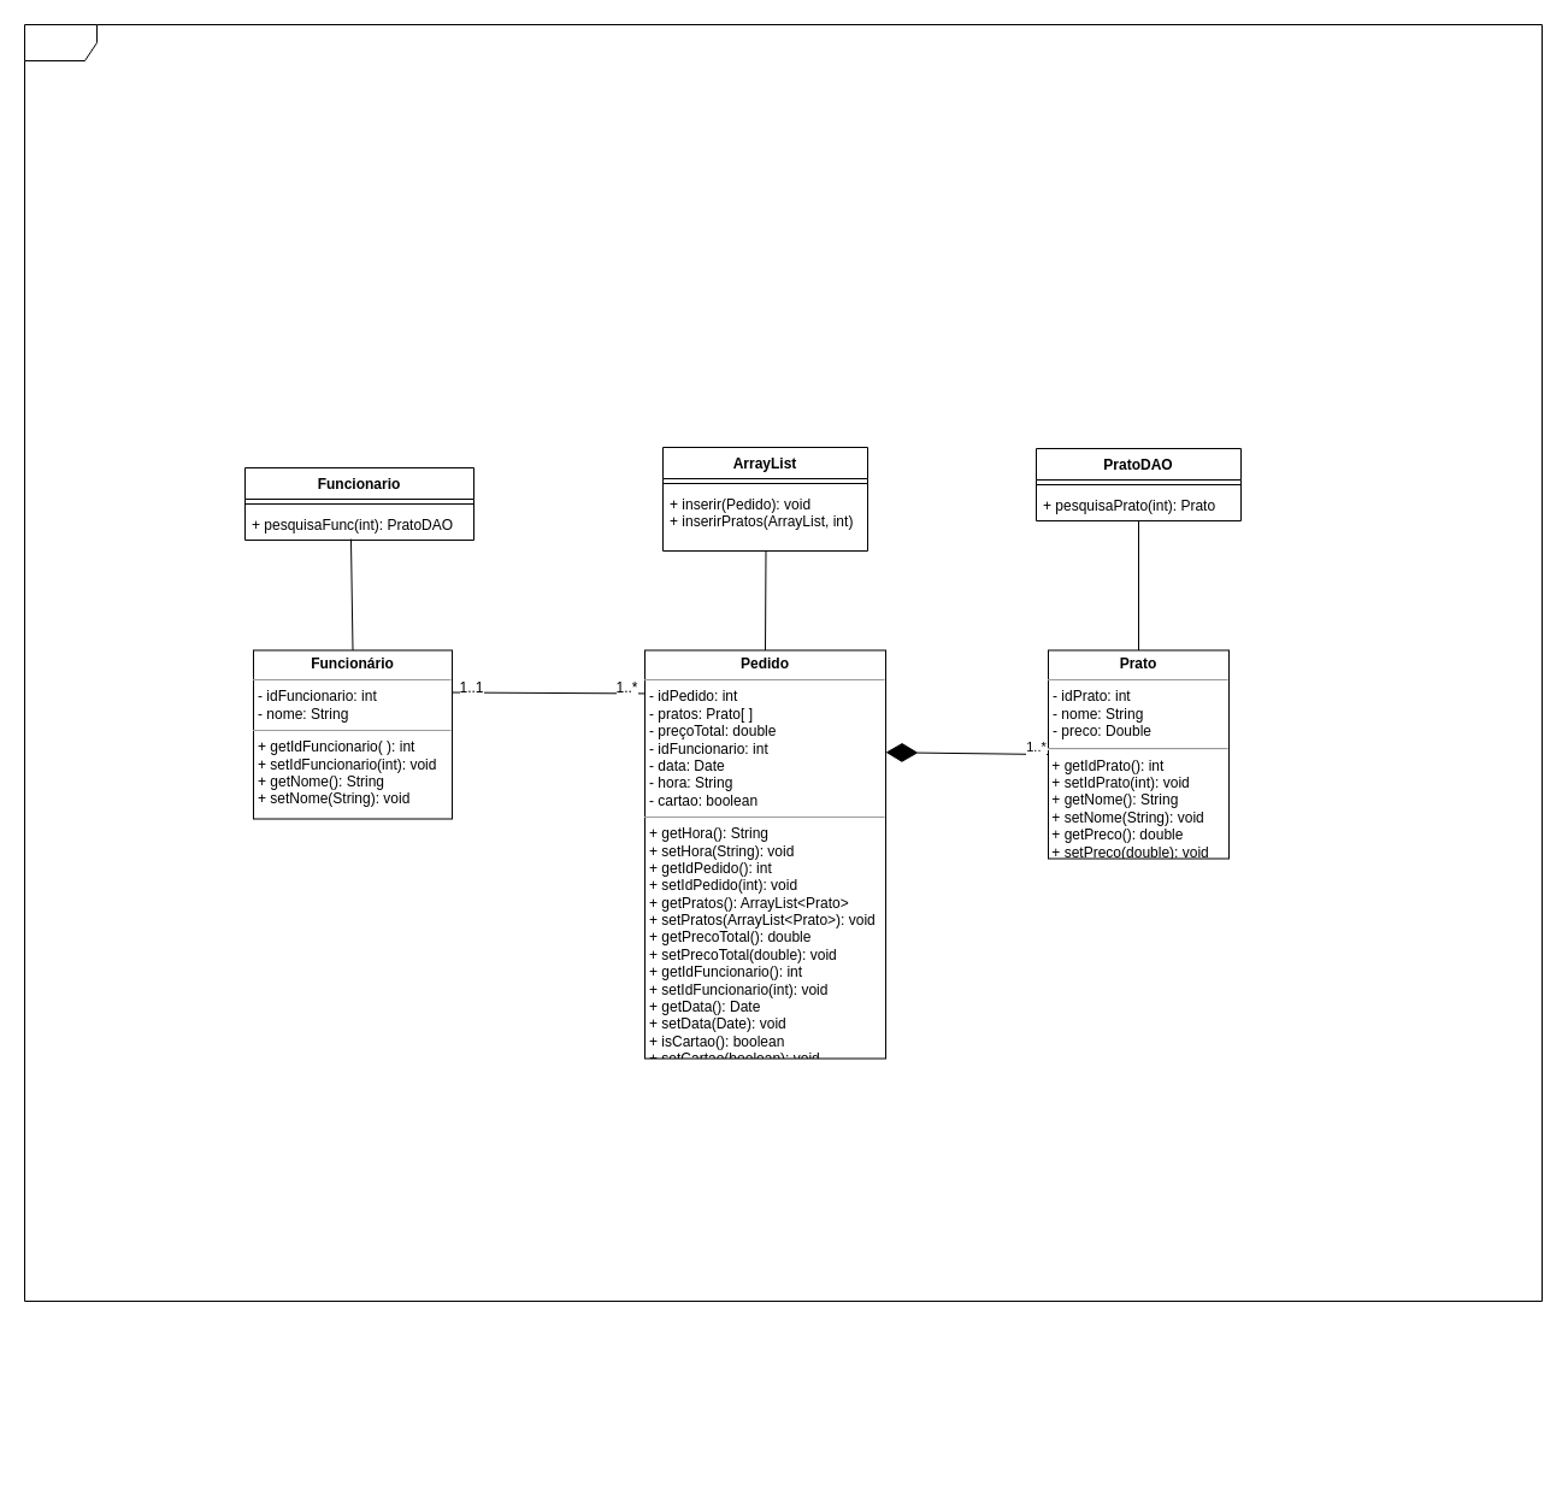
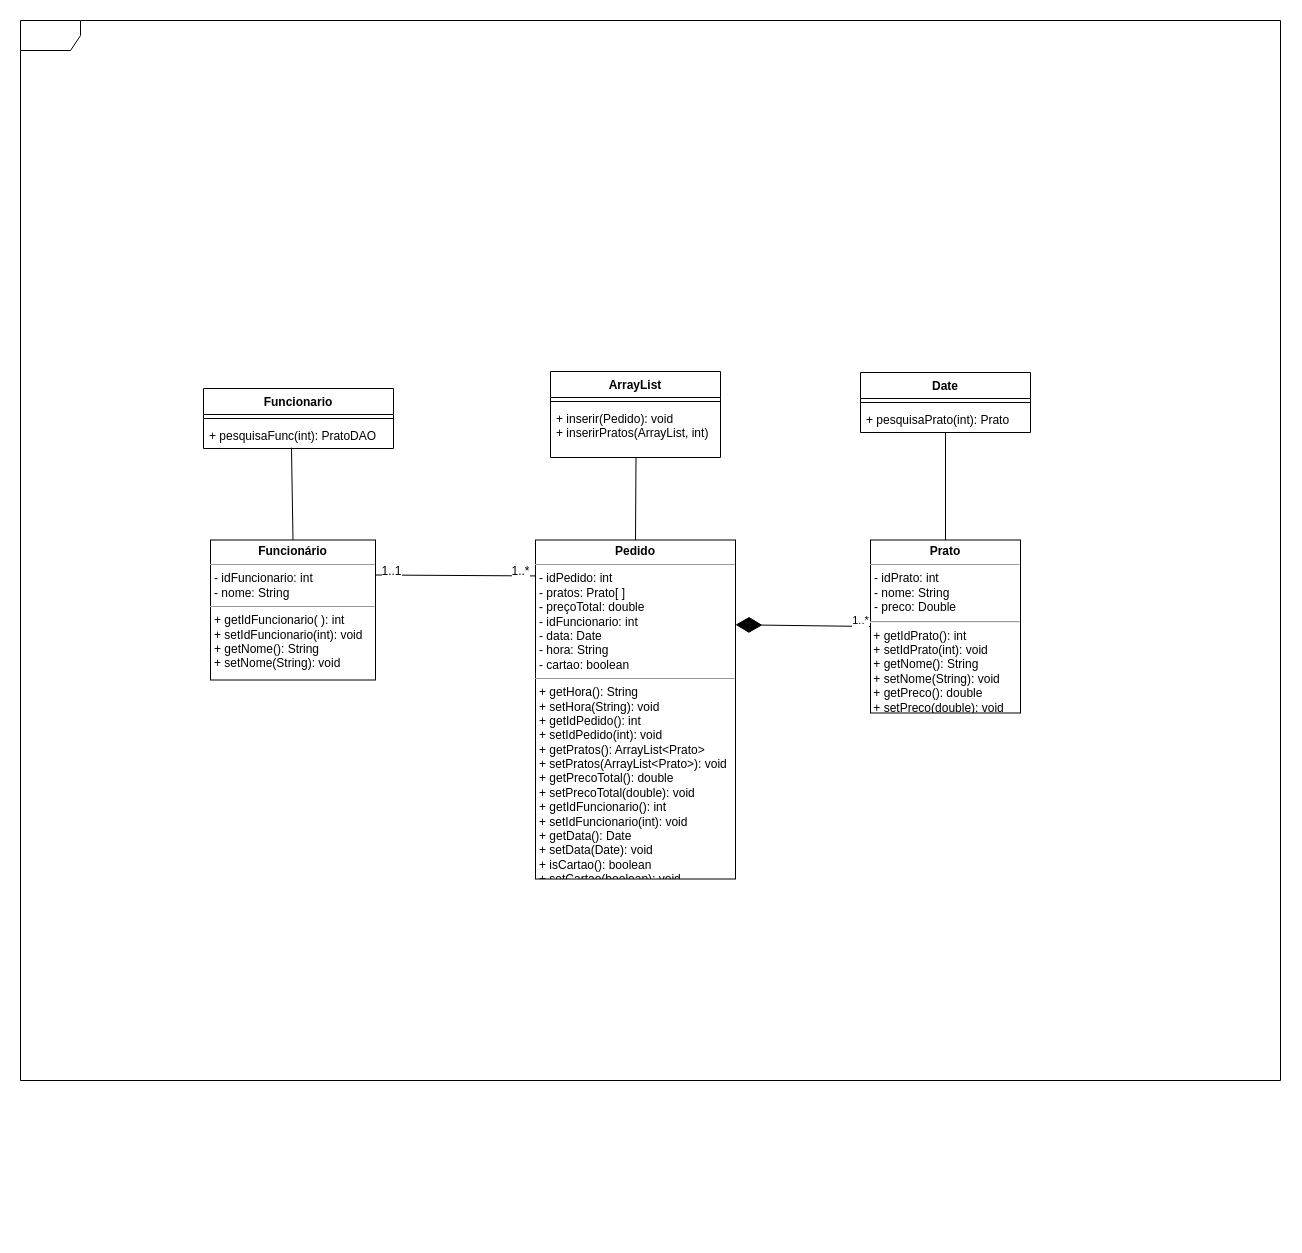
  <mxCell id="0" />
  <mxCell id="1" parent="0" />
  <mxCell id="2" value="" style="shape=umlFrame;whiteSpace=wrap;html=1;rounded=0;shadow=0;comic=0;labelBackgroundColor=none;strokeColor=#000000;strokeWidth=1;fillColor=#ffffff;fontFamily=Verdana;fontSize=10;fontColor=#000000;align=center;" parent="1" vertex="1"><mxGeometry x="20" y="20" width="1260" height="1060" as="geometry" /></mxCell>
  <mxCell id="3" style="edgeStyle=orthogonalEdgeStyle;rounded=0;html=1;dashed=1;labelBackgroundColor=none;startFill=0;endArrow=open;endFill=0;endSize=10;fontFamily=Verdana;fontSize=10;" parent="1" edge="1"><mxGeometry relative="1" as="geometry"><Array as="points"><mxPoint x="900" y="923" /></Array><mxPoint x="960" y="922.429" as="sourcePoint" /></mxGeometry></mxCell>
  <mxCell id="4" style="edgeStyle=orthogonalEdgeStyle;rounded=0;html=1;dashed=1;labelBackgroundColor=none;startFill=0;endArrow=open;endFill=0;endSize=10;fontFamily=Verdana;fontSize=10;" parent="1" edge="1"><mxGeometry relative="1" as="geometry"><Array as="points" /><mxPoint x="1040" y="805" as="sourcePoint" /></mxGeometry></mxCell>
  <mxCell id="5" style="edgeStyle=orthogonalEdgeStyle;rounded=0;html=1;dashed=1;labelBackgroundColor=none;startFill=0;endArrow=open;endFill=0;endSize=10;fontFamily=Verdana;fontSize=10;" parent="1" edge="1"><mxGeometry relative="1" as="geometry"><Array as="points"><mxPoint x="855" y="1172" /><mxPoint x="855" y="1172" /></Array><mxPoint x="854.429" y="1165" as="sourcePoint" /></mxGeometry></mxCell>
  <mxCell id="6" style="edgeStyle=orthogonalEdgeStyle;rounded=0;html=1;dashed=1;labelBackgroundColor=none;startFill=0;endArrow=open;endFill=0;endSize=10;fontFamily=Verdana;fontSize=10;" parent="1" edge="1"><mxGeometry relative="1" as="geometry"><Array as="points"><mxPoint x="860" y="722" /></Array><mxPoint x="800" y="722.429" as="targetPoint" /></mxGeometry></mxCell>
  <mxCell id="7" style="edgeStyle=orthogonalEdgeStyle;rounded=0;html=1;dashed=1;labelBackgroundColor=none;startFill=0;endArrow=open;endFill=0;endSize=10;fontFamily=Verdana;fontSize=10;" parent="1" edge="1"><mxGeometry relative="1" as="geometry"><Array as="points"><mxPoint x="720" y="1231" /><mxPoint x="720" y="1231" /></Array><mxPoint x="690" y="1231" as="sourcePoint" /></mxGeometry></mxCell>
  <mxCell id="8" value="&lt;p style=&quot;margin: 0px ; margin-top: 4px ; text-align: center&quot;&gt;&lt;b&gt;Pedido&lt;/b&gt;&lt;/p&gt;&lt;hr size=&quot;1&quot;&gt;&lt;p style=&quot;margin: 0px ; margin-left: 4px&quot;&gt;- idPedido: int&lt;/p&gt;&lt;p style=&quot;margin: 0px ; margin-left: 4px&quot;&gt;- pratos: Prato[ ]&lt;br&gt;- preçoTotal: double&lt;/p&gt;&lt;p style=&quot;margin: 0px ; margin-left: 4px&quot;&gt;- idFuncionario: int&lt;/p&gt;&lt;p style=&quot;margin: 0px ; margin-left: 4px&quot;&gt;- data: Date&lt;/p&gt;&lt;p style=&quot;margin: 0px ; margin-left: 4px&quot;&gt;- hora: String&lt;/p&gt;&lt;p style=&quot;margin: 0px ; margin-left: 4px&quot;&gt;- cartao: boolean&lt;/p&gt;&lt;hr size=&quot;1&quot;&gt;&lt;p style=&quot;margin: 0px ; margin-left: 4px&quot;&gt;+&amp;nbsp;getHora(): String&lt;/p&gt;&lt;p style=&quot;margin: 0px ; margin-left: 4px&quot;&gt;+&amp;nbsp;setHora(String): void&lt;/p&gt;&lt;p style=&quot;margin: 0px ; margin-left: 4px&quot;&gt;+&amp;nbsp;getIdPedido(): int&lt;/p&gt;&lt;p style=&quot;margin: 0px ; margin-left: 4px&quot;&gt;+ setIdPedido(int): void&lt;/p&gt;&lt;p style=&quot;margin: 0px ; margin-left: 4px&quot;&gt;+&amp;nbsp;getPratos(): ArrayList&amp;lt;Prato&amp;gt;&lt;/p&gt;&lt;p style=&quot;margin: 0px ; margin-left: 4px&quot;&gt;+&amp;nbsp;setPratos(ArrayList&amp;lt;Prato&amp;gt;): void&lt;/p&gt;&lt;p style=&quot;margin: 0px ; margin-left: 4px&quot;&gt;+&amp;nbsp;getPrecoTotal(): double&lt;/p&gt;&lt;p style=&quot;margin: 0px ; margin-left: 4px&quot;&gt;+&amp;nbsp;setPrecoTotal(double): void&lt;/p&gt;&lt;p style=&quot;margin: 0px ; margin-left: 4px&quot;&gt;+&amp;nbsp;getIdFuncionario(): int&lt;/p&gt;&lt;p style=&quot;margin: 0px ; margin-left: 4px&quot;&gt;+&amp;nbsp;setIdFuncionario(int): void&lt;/p&gt;&lt;p style=&quot;margin: 0px ; margin-left: 4px&quot;&gt;+&amp;nbsp;getData(): Date&lt;/p&gt;&lt;p style=&quot;margin: 0px ; margin-left: 4px&quot;&gt;+ setData(Date): void&lt;/p&gt;&lt;p style=&quot;margin: 0px ; margin-left: 4px&quot;&gt;+&amp;nbsp;isCartao(): boolean&lt;/p&gt;&lt;p style=&quot;margin: 0px ; margin-left: 4px&quot;&gt;+&amp;nbsp;setCartao(boolean): void&lt;/p&gt;&lt;p style=&quot;margin: 0px ; margin-left: 4px&quot;&gt;&lt;br&gt;&lt;/p&gt;&lt;p style=&quot;margin: 0px ; margin-left: 4px&quot;&gt;&lt;br&gt;&lt;/p&gt;" style="verticalAlign=top;align=left;overflow=fill;fontSize=12;fontFamily=Helvetica;html=1;rounded=0;shadow=0;comic=0;labelBackgroundColor=none;strokeColor=#000000;strokeWidth=1;fillColor=#ffffff;" parent="1" vertex="1"><mxGeometry x="535" y="539.5" width="200" height="339" as="geometry" /></mxCell>
  <mxCell id="9" value="&lt;p style=&quot;margin: 0px ; margin-top: 4px ; text-align: center&quot;&gt;&lt;b&gt;Prato&lt;/b&gt;&lt;/p&gt;&lt;hr size=&quot;1&quot;&gt;&lt;p style=&quot;margin: 0px ; margin-left: 4px&quot;&gt;- idPrato: int&lt;/p&gt;&lt;p style=&quot;margin: 0px ; margin-left: 4px&quot;&gt;-&amp;nbsp;&lt;span&gt;nome: String&lt;/span&gt;&lt;/p&gt;&lt;p style=&quot;margin: 0px ; margin-left: 4px&quot;&gt;- preco: Double&amp;nbsp;&lt;/p&gt;&lt;hr&gt;&amp;nbsp;+&amp;nbsp;getIdPrato(): int&lt;br&gt;&amp;nbsp;+&amp;nbsp;setIdPrato(int): void&lt;br&gt;&amp;nbsp;+&amp;nbsp;getNome(): String&lt;br&gt;&amp;nbsp;+&amp;nbsp;setNome(String): void&lt;br&gt;&amp;nbsp;+&amp;nbsp;getPreco(): double&lt;br&gt;&amp;nbsp;+&amp;nbsp;setPreco(double): void&lt;br&gt;" style="verticalAlign=top;align=left;overflow=fill;fontSize=12;fontFamily=Helvetica;html=1;rounded=0;shadow=0;comic=0;labelBackgroundColor=none;strokeColor=#000000;strokeWidth=1;fillColor=#ffffff;" parent="1" vertex="1"><mxGeometry x="870" y="539.5" width="150" height="173" as="geometry" /></mxCell>
  <mxCell id="10" style="edgeStyle=orthogonalEdgeStyle;rounded=0;html=1;dashed=1;labelBackgroundColor=none;startFill=0;endArrow=open;endFill=0;endSize=10;fontFamily=Verdana;fontSize=10;" parent="1" edge="1"><mxGeometry relative="1" as="geometry"><Array as="points"><mxPoint x="630" y="692" /><mxPoint x="630" y="662" /></Array><mxPoint x="560" y="692.429" as="sourcePoint" /></mxGeometry></mxCell>
  <mxCell id="11" style="edgeStyle=orthogonalEdgeStyle;rounded=0;html=1;dashed=1;labelBackgroundColor=none;startFill=0;endArrow=open;endFill=0;endSize=10;fontFamily=Verdana;fontSize=10;" parent="1" edge="1"><mxGeometry relative="1" as="geometry"><mxPoint x="560" y="722" as="sourcePoint" /></mxGeometry></mxCell>
  <mxCell id="12" style="edgeStyle=orthogonalEdgeStyle;rounded=0;html=1;dashed=1;labelBackgroundColor=none;startFill=0;endArrow=open;endFill=0;endSize=10;fontFamily=Verdana;fontSize=10;" parent="1" edge="1"><mxGeometry relative="1" as="geometry"><Array as="points"><mxPoint x="610" y="782" /><mxPoint x="610" y="844" /></Array><mxPoint x="560" y="782.429" as="sourcePoint" /></mxGeometry></mxCell>
  <mxCell id="13" style="edgeStyle=orthogonalEdgeStyle;rounded=0;html=1;dashed=1;labelBackgroundColor=none;startFill=0;endArrow=open;endFill=0;endSize=10;fontFamily=Verdana;fontSize=10;" parent="1" edge="1"><mxGeometry relative="1" as="geometry"><Array as="points"><mxPoint x="660" y="762" /><mxPoint x="660" y="762" /></Array><mxPoint x="560" y="762.429" as="sourcePoint" /></mxGeometry></mxCell>
  <mxCell id="14" style="edgeStyle=orthogonalEdgeStyle;rounded=0;html=1;dashed=1;labelBackgroundColor=none;startFill=0;endArrow=open;endFill=0;endSize=10;fontFamily=Verdana;fontSize=10;" parent="1" edge="1"><mxGeometry relative="1" as="geometry"><Array as="points"><mxPoint x="480" y="982" /></Array><mxPoint x="480.143" y="792" as="sourcePoint" /></mxGeometry></mxCell>
  <mxCell id="15" style="edgeStyle=orthogonalEdgeStyle;rounded=0;html=1;dashed=1;labelBackgroundColor=none;startFill=0;endArrow=open;endFill=0;endSize=10;fontFamily=Verdana;fontSize=10;" parent="1" edge="1"><mxGeometry relative="1" as="geometry"><Array as="points"><mxPoint x="450" y="1180" /></Array><mxPoint x="450.143" y="792" as="sourcePoint" /></mxGeometry></mxCell>
  <mxCell id="16" style="edgeStyle=orthogonalEdgeStyle;rounded=0;html=1;dashed=1;labelBackgroundColor=none;startFill=0;endArrow=open;endFill=0;endSize=10;fontFamily=Verdana;fontSize=10;" parent="1" edge="1"><mxGeometry relative="1" as="geometry"><Array as="points"><mxPoint x="880" y="792" /></Array><mxPoint x="960" y="792.429" as="sourcePoint" /></mxGeometry></mxCell>
  <mxCell id="17" value="&lt;p style=&quot;margin: 0px ; margin-top: 4px ; text-align: center&quot;&gt;&lt;b&gt;Funcionário&lt;/b&gt;&lt;/p&gt;&lt;hr size=&quot;1&quot;&gt;&lt;p style=&quot;margin: 0px ; margin-left: 4px&quot;&gt;- idFuncionario: int&lt;/p&gt;&lt;p style=&quot;margin: 0px ; margin-left: 4px&quot;&gt;- nome: String&lt;br&gt;&lt;/p&gt;&lt;hr size=&quot;1&quot;&gt;&lt;p style=&quot;margin: 0px ; margin-left: 4px&quot;&gt;+ getIdFuncionario( ): int&lt;/p&gt;&lt;p style=&quot;margin: 0px ; margin-left: 4px&quot;&gt;+ setIdFuncionario(int): void&lt;/p&gt;&lt;p style=&quot;margin: 0px ; margin-left: 4px&quot;&gt;+&amp;nbsp;getNome(): String&lt;/p&gt;&lt;p style=&quot;margin: 0px ; margin-left: 4px&quot;&gt;+&amp;nbsp;setNome(String): void&lt;/p&gt;&lt;p style=&quot;margin: 0px ; margin-left: 4px&quot;&gt;&lt;br&gt;&lt;/p&gt;" style="verticalAlign=top;align=left;overflow=fill;fontSize=12;fontFamily=Helvetica;html=1;" parent="1" vertex="1"><mxGeometry x="210" y="539.5" width="165" height="140" as="geometry" /></mxCell>
  <mxCell id="18" value="Funcionario" style="swimlane;fontStyle=1;align=center;verticalAlign=top;childLayout=stackLayout;horizontal=1;startSize=26;horizontalStack=0;resizeParent=1;resizeParentMax=0;resizeLast=0;collapsible=1;marginBottom=0;" parent="1" vertex="1"><mxGeometry x="203" y="388" width="190" height="60" as="geometry" /></mxCell>
  <mxCell id="19" value="" style="line;strokeWidth=1;fillColor=none;align=left;verticalAlign=middle;spacingTop=-1;spacingLeft=3;spacingRight=3;rotatable=0;labelPosition=right;points=[];portConstraint=eastwest;" parent="18" vertex="1"><mxGeometry y="26" width="190" height="8" as="geometry" /></mxCell>
  <mxCell id="20" value="+ pesquisaFunc(int): PratoDAO" style="text;strokeColor=none;fillColor=none;align=left;verticalAlign=top;spacingLeft=4;spacingRight=4;overflow=hidden;rotatable=0;points=[[0,0.5],[1,0.5]];portConstraint=eastwest;" parent="18" vertex="1"><mxGeometry y="34" width="190" height="26" as="geometry" /></mxCell>
  <mxCell id="21" value="ArrayList" style="swimlane;fontStyle=1;align=center;verticalAlign=top;childLayout=stackLayout;horizontal=1;startSize=26;horizontalStack=0;resizeParent=1;resizeParentMax=0;resizeLast=0;collapsible=1;marginBottom=0;" parent="1" vertex="1"><mxGeometry x="550" y="371" width="170" height="86" as="geometry" /></mxCell>
  <mxCell id="22" value="" style="line;strokeWidth=1;fillColor=none;align=left;verticalAlign=middle;spacingTop=-1;spacingLeft=3;spacingRight=3;rotatable=0;labelPosition=right;points=[];portConstraint=eastwest;" parent="21" vertex="1"><mxGeometry y="26" width="170" height="8" as="geometry" /></mxCell>
  <mxCell id="23" value="+ inserir(Pedido): void&#10;+ inserirPratos(ArrayList, int)&#10;" style="text;strokeColor=none;fillColor=none;align=left;verticalAlign=top;spacingLeft=4;spacingRight=4;overflow=hidden;rotatable=0;points=[[0,0.5],[1,0.5]];portConstraint=eastwest;" parent="21" vertex="1"><mxGeometry y="34" width="170" height="52" as="geometry" /></mxCell>
- <mxCell id="24" value="PratoDAO" style="swimlane;fontStyle=1;align=center;verticalAlign=top;childLayout=stackLayout;horizontal=1;startSize=26;horizontalStack=0;resizeParent=1;resizeParentMax=0;resizeLast=0;collapsible=1;marginBottom=0;" parent="1" vertex="1"><mxGeometry x="860" y="372" width="170" height="60" as="geometry" /></mxCell>
+ <mxCell id="24" value="Date" style="swimlane;fontStyle=1;align=center;verticalAlign=top;childLayout=stackLayout;horizontal=1;startSize=26;horizontalStack=0;resizeParent=1;resizeParentMax=0;resizeLast=0;collapsible=1;marginBottom=0;" parent="1" vertex="1"><mxGeometry x="860" y="372" width="170" height="60" as="geometry" /></mxCell>
  <mxCell id="25" value="" style="line;strokeWidth=1;fillColor=none;align=left;verticalAlign=middle;spacingTop=-1;spacingLeft=3;spacingRight=3;rotatable=0;labelPosition=right;points=[];portConstraint=eastwest;" parent="24" vertex="1"><mxGeometry y="26" width="170" height="8" as="geometry" /></mxCell>
  <mxCell id="26" value="+ pesquisaPrato(int): Prato" style="text;strokeColor=none;fillColor=none;align=left;verticalAlign=top;spacingLeft=4;spacingRight=4;overflow=hidden;rotatable=0;points=[[0,0.5],[1,0.5]];portConstraint=eastwest;" parent="24" vertex="1"><mxGeometry y="34" width="170" height="26" as="geometry" /></mxCell>
  <mxCell id="27" value="" style="endArrow=none;html=1;entryX=0.503;entryY=1.006;entryDx=0;entryDy=0;entryPerimeter=0;exitX=0.5;exitY=0;exitDx=0;exitDy=0;" edge="1" parent="1" source="8" target="23"><mxGeometry width="50" height="50" relative="1" as="geometry"><mxPoint x="580" y="520" as="sourcePoint" /><mxPoint x="630" y="470" as="targetPoint" /></mxGeometry></mxCell>
  <mxCell id="28" value="" style="endArrow=none;html=1;exitX=0.5;exitY=0;exitDx=0;exitDy=0;" edge="1" parent="1" source="9" target="26"><mxGeometry width="50" height="50" relative="1" as="geometry"><mxPoint x="930" y="550" as="sourcePoint" /><mxPoint x="980" y="500" as="targetPoint" /></mxGeometry></mxCell>
  <mxCell id="29" value="" style="endArrow=none;html=1;entryX=0.463;entryY=0.968;entryDx=0;entryDy=0;entryPerimeter=0;exitX=0.5;exitY=0;exitDx=0;exitDy=0;" edge="1" parent="1" source="17" target="20"><mxGeometry width="50" height="50" relative="1" as="geometry"><mxPoint x="210" y="550" as="sourcePoint" /><mxPoint x="260" y="500" as="targetPoint" /></mxGeometry></mxCell>
  <mxCell id="30" value="1..*" style="endArrow=diamondThin;endFill=1;endSize=24;html=1;exitX=0;exitY=0.5;exitDx=0;exitDy=0;entryX=1;entryY=0.25;entryDx=0;entryDy=0;" edge="1" parent="1" source="9" target="8"><mxGeometry x="-0.856" y="-6" width="160" relative="1" as="geometry"><mxPoint x="300" y="720" as="sourcePoint" /><mxPoint x="460" y="720" as="targetPoint" /><mxPoint as="offset" /></mxGeometry></mxCell>
  <mxCell id="31" value="" style="endArrow=none;html=1;exitX=1;exitY=0.25;exitDx=0;exitDy=0;entryX=0.003;entryY=0.106;entryDx=0;entryDy=0;entryPerimeter=0;" edge="1" parent="1" source="17" target="8"><mxGeometry width="50" height="50" relative="1" as="geometry"><mxPoint x="430" y="600" as="sourcePoint" /><mxPoint x="480" y="550" as="targetPoint" /></mxGeometry></mxCell>
  <mxCell id="32" value="1..1" style="text;html=1;resizable=0;points=[];align=center;verticalAlign=middle;labelBackgroundColor=#ffffff;" vertex="1" connectable="0" parent="31"><mxGeometry x="-0.865" y="1" relative="1" as="geometry"><mxPoint x="4.5" y="-3.5" as="offset" /></mxGeometry></mxCell>
  <mxCell id="33" value="1..*" style="text;html=1;resizable=0;points=[];align=center;verticalAlign=middle;labelBackgroundColor=#ffffff;" vertex="1" connectable="0" parent="31"><mxGeometry x="0.762" y="-2" relative="1" as="geometry"><mxPoint x="3.5" y="-7" as="offset" /></mxGeometry></mxCell>
